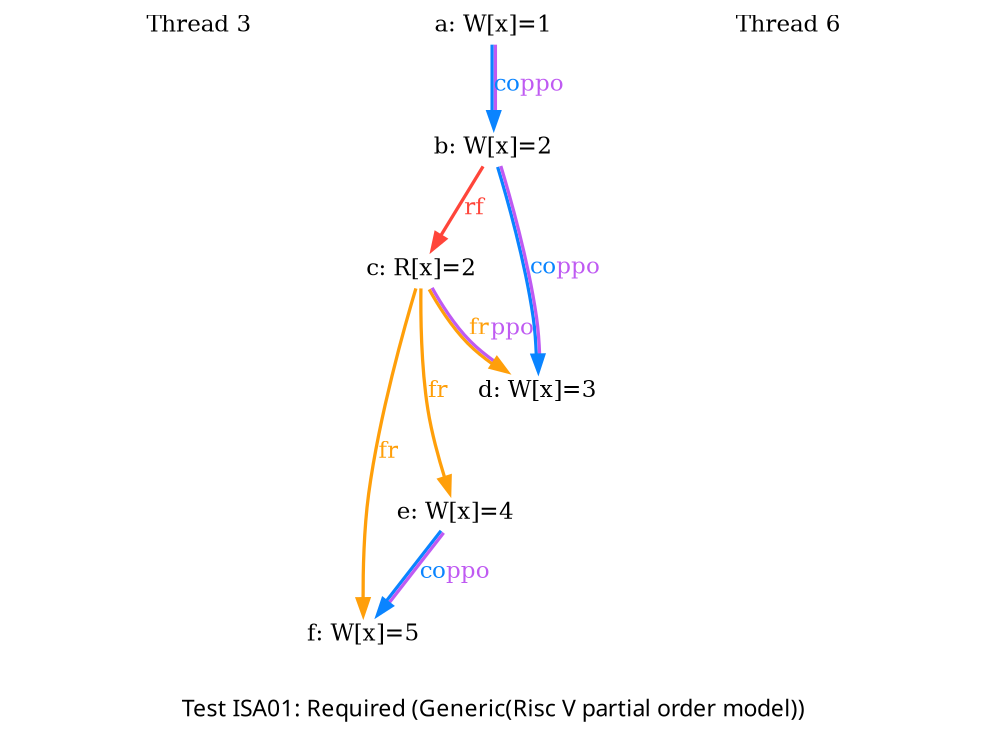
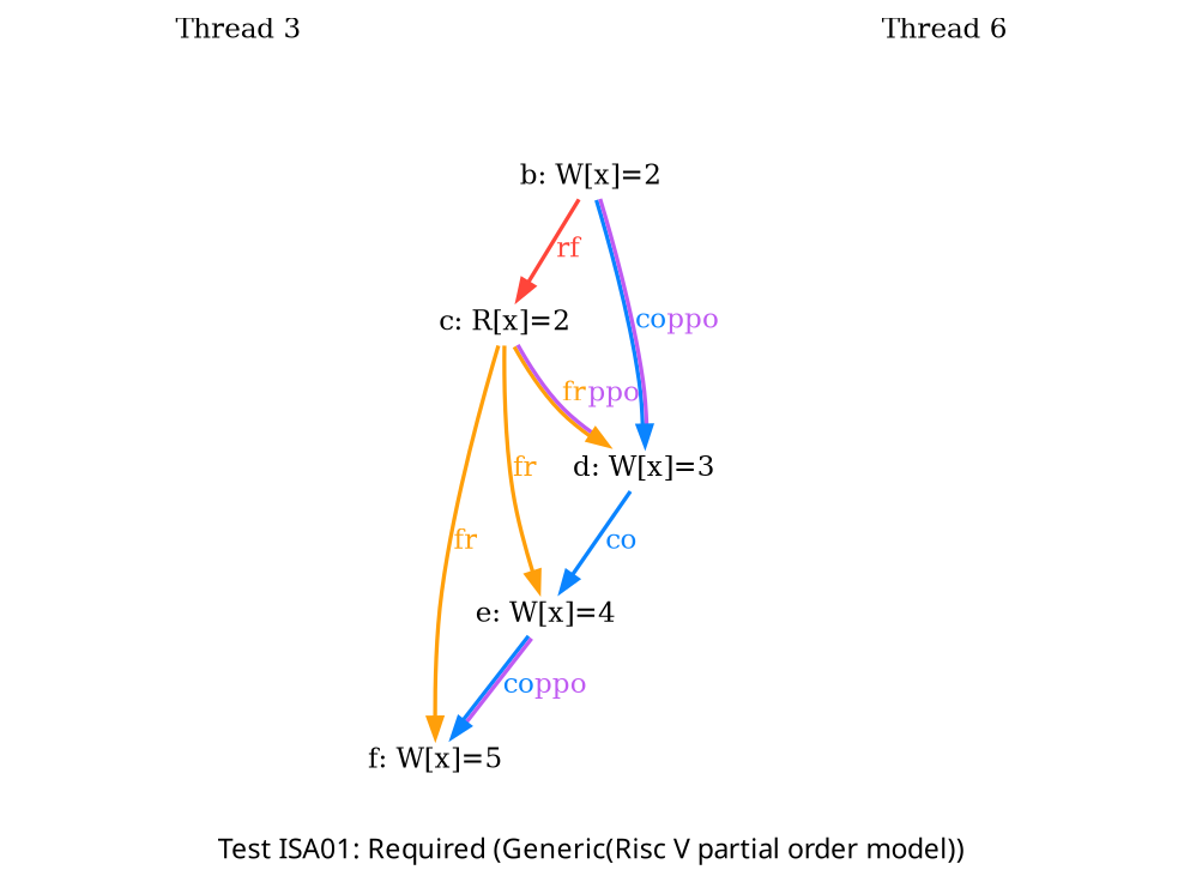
  digraph {
    fontname="SF Pro Display"
    fontsize=14
    label="Test ISA01: Required (Generic(Risc V partial order model))"
    splines=spline
    node [fixedsize=false fontsize=14 shape=none]
    edge [arrowsize=1.000000 color="#0A84FF:#BF5AF2" fontsize=14 penwidth=2.000000]
    n1 [fixedsize=true height=0.281250 label="Thread 3" width=3.250000]
-   n2 [height=0.194444 label="a: W[x]=1" width=1.166667]
    n3 [height=0.194444 label="b: W[x]=2" width=1.166667]
    n4 [height=0.194444 label="c: R[x]=2" width=1.166667]
    n5 [height=0.194444 label="d: W[x]=3" width=1.166667]
    n6 [height=0.194444 label="e: W[x]=4" width=1.166667]
    n7 [height=0.194444 label="f: W[x]=5" width=1.166667]
    n8 [fixedsize=true height=0.281250 label="Thread 6" width=3.250000]
-   n2 -> n3 [label=<<font color="#0A84FF">co</font><font color="#BF5AF2">ppo</font>>]
    n3 -> n4 [color="#FF453A" label=<<font color="#FF453A">rf</font>>]
    n3 -> n5 [label=<<font color="#0A84FF">co</font><font color="#BF5AF2">ppo</font>>]
    n4 -> n5 [color="#FF9F0A:#BF5AF2" label=<<font color="#FF9F0A">fr</font><font color="#BF5AF2">ppo</font>>]
    n4 -> n6 [color="#FF9F0A" label=<<font color="#FF9F0A">fr</font>>]
    n4 -> n7 [color="#FF9F0A" label=<<font color="#FF9F0A">fr</font>>]
+   n5 -> n6 [color="#0A84FF" label=<<font color="#0A84FF">co</font>>]
    n6 -> n7 [label=<<font color="#0A84FF">co</font><font color="#BF5AF2">ppo</font>>]
  }
